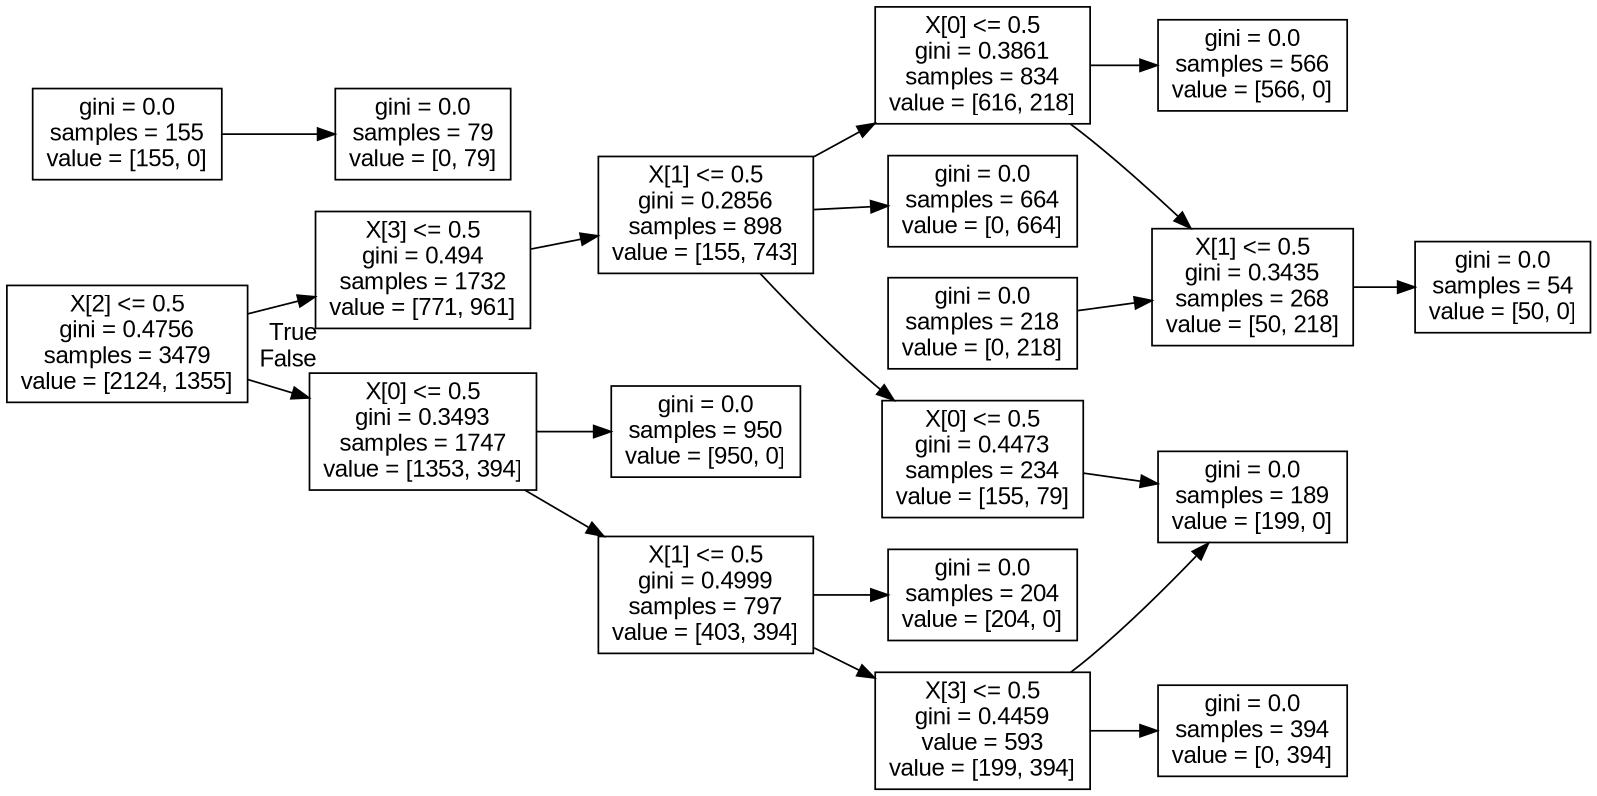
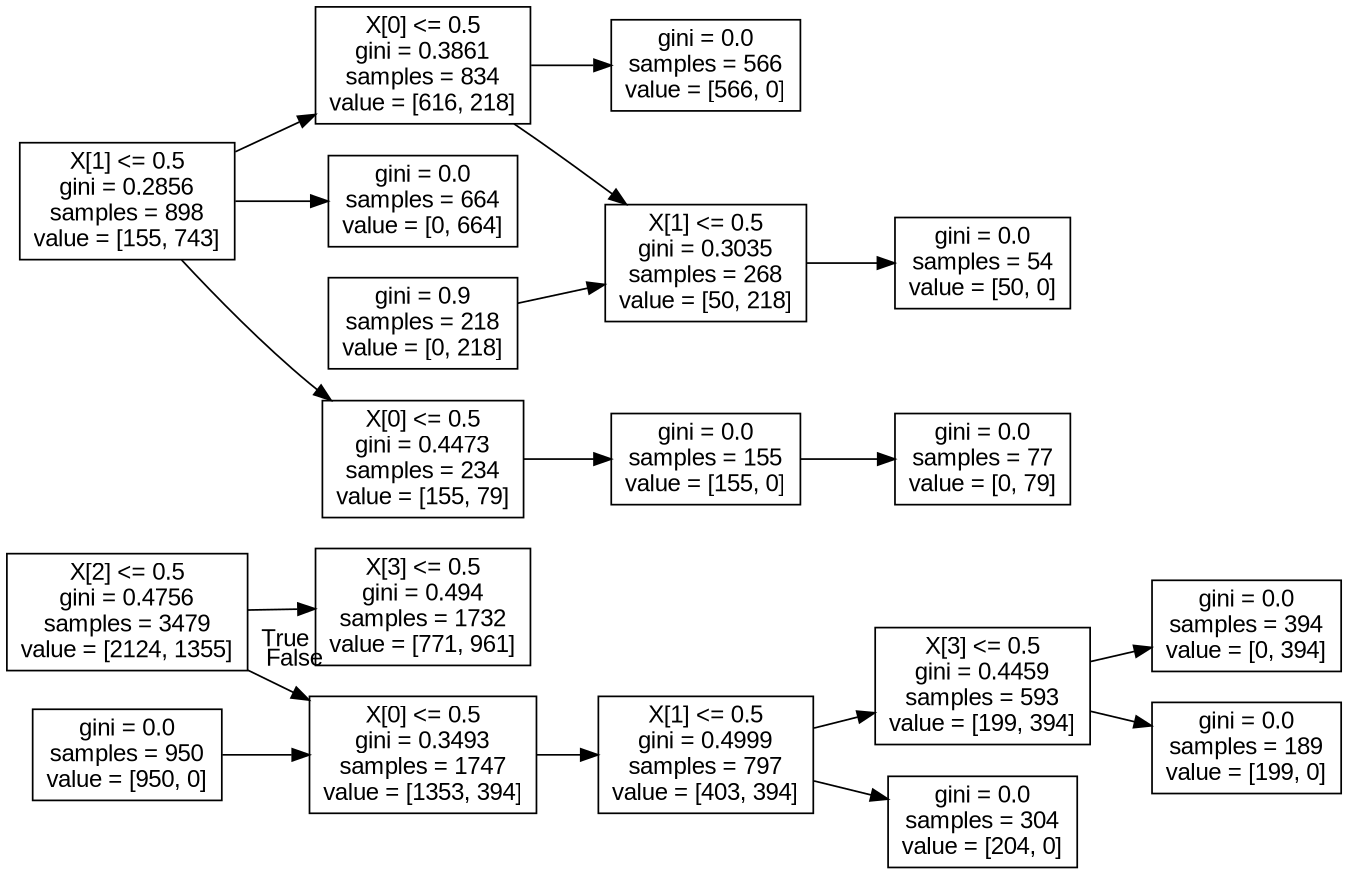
  digraph {
    fontname="Liberation Sans"
    rankdir=LR
    node [fontname="Liberation Sans" shape=box]
    edge [fontname="Liberation Sans"]
    n1 [label="X[2] <= 0.5\ngini = 0.4756\nsamples = 3479\nvalue = [2124, 1355]"]
    n2 [label="X[3] <= 0.5\ngini = 0.494\nsamples = 1732\nvalue = [771, 961]"]
    n3 [label="X[0] <= 0.5\ngini = 0.3493\nsamples = 1747\nvalue = [1353, 394]"]
    n4 [label="X[1] <= 0.5\ngini = 0.2856\nsamples = 898\nvalue = [155, 743]"]
    n5 [label="X[1] <= 0.5\ngini = 0.4999\nsamples = 797\nvalue = [403, 394]"]
    n6 [label="gini = 0.0\nsamples = 950\nvalue = [950, 0]"]
    n7 [label="X[0] <= 0.5\ngini = 0.3861\nsamples = 834\nvalue = [616, 218]"]
    n8 [label="gini = 0.0\nsamples = 664\nvalue = [0, 664]"]
    n9 [label="X[0] <= 0.5\ngini = 0.4473\nsamples = 234\nvalue = [155, 79]"]
-   n10 [label="X[1] <= 0.5\ngini = 0.3435\nsamples = 268\nvalue = [50, 218]"]
+   n10 [label="X[1] <= 0.5\ngini = 0.3035\nsamples = 268\nvalue = [50, 218]"]
    n11 [label="gini = 0.0\nsamples = 566\nvalue = [566, 0]"]
    n12 [label="gini = 0.0\nsamples = 155\nvalue = [155, 0]"]
-   n13 [label="gini = 0.0\nsamples = 79\nvalue = [0, 79]"]
+   n13 [label="gini = 0.0\nsamples = 77\nvalue = [0, 79]"]
    n14 [label="gini = 0.0\nsamples = 54\nvalue = [50, 0]"]
-   n15 [label="gini = 0.0\nsamples = 218\nvalue = [0, 218]"]
-   n16 [label="X[3] <= 0.5\ngini = 0.4459\nvalue = 593\nvalue = [199, 394]"]
-   n17 [label="gini = 0.0\nsamples = 204\nvalue = [204, 0]"]
+   n15 [label="gini = 0.9\nsamples = 218\nvalue = [0, 218]"]
+   n16 [label="X[3] <= 0.5\ngini = 0.4459\nsamples = 593\nvalue = [199, 394]"]
+   n17 [label="gini = 0.0\nsamples = 304\nvalue = [204, 0]"]
    n18 [label="gini = 0.0\nsamples = 394\nvalue = [0, 394]"]
    n19 [label="gini = 0.0\nsamples = 189\nvalue = [199, 0]"]
    n1 -> n2 [headlabel=True labelangle=45 labeldistance=2.5]
    n1 -> n3 [headlabel=False labelangle=-45 labeldistance=2.5]
-   n2 -> n4
    n3 -> n5
-   n3 -> n6
+   n6 -> n3
    n4 -> n7
    n4 -> n8
    n4 -> n9
    n5 -> n16
    n5 -> n17
    n7 -> n10
    n7 -> n11
-   n9 -> n19
+   n9 -> n12
    n10 -> n14
    n12 -> n13
    n15 -> n10
    n16 -> n18
    n16 -> n19
  }
